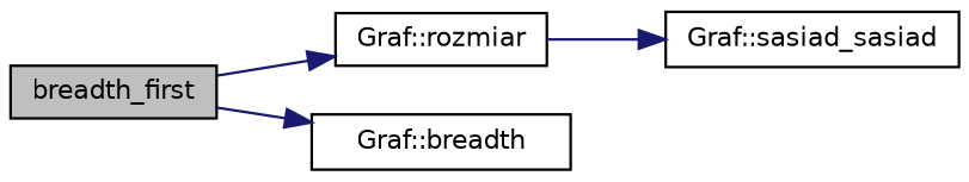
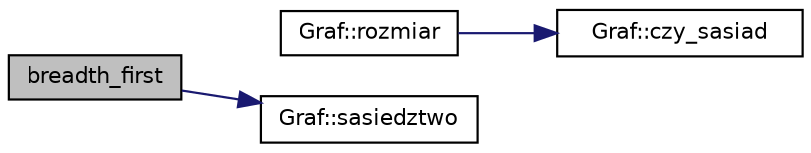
  digraph {
    rankdir=LR
    node [color=black fillcolor=white fontname=Helvetica fontsize=10 shape=record style=filled]
    edge [color=midnightblue fontname=Helvetica fontsize=10 labelfontname=Helvetica labelfontsize=10 style=solid]
    n1 [fillcolor=grey75 fontcolor=black height=0.2 label=breadth_first width=0.4]
    n2 [height=0.2 label="Graf::rozmiar" width=0.4]
-   n3 [height=0.2 label="Graf::breadth" width=0.4]
-   n4 [height=0.2 label="Graf::sasiad_sasiad" width=0.4]
-   n1 -> n2
+   n3 [height=0.2 label="Graf::sasiedztwo" width=0.4]
+   n4 [height=0.2 label="Graf::czy_sasiad" width=0.4]
    n1 -> n3
    n2 -> n4
  }
